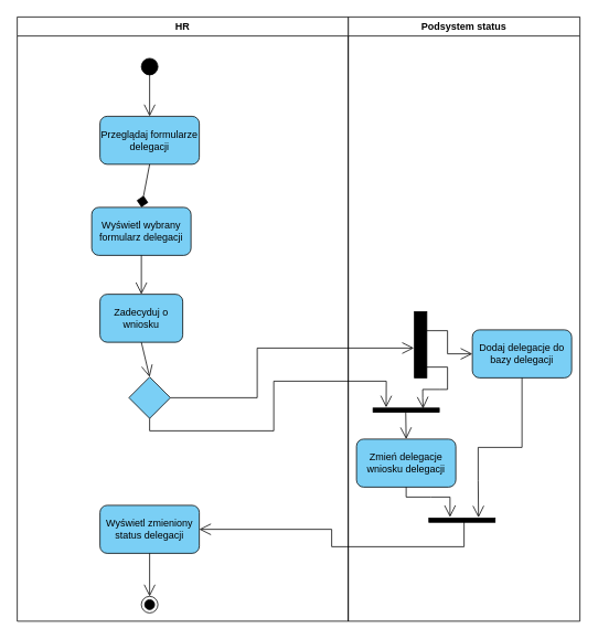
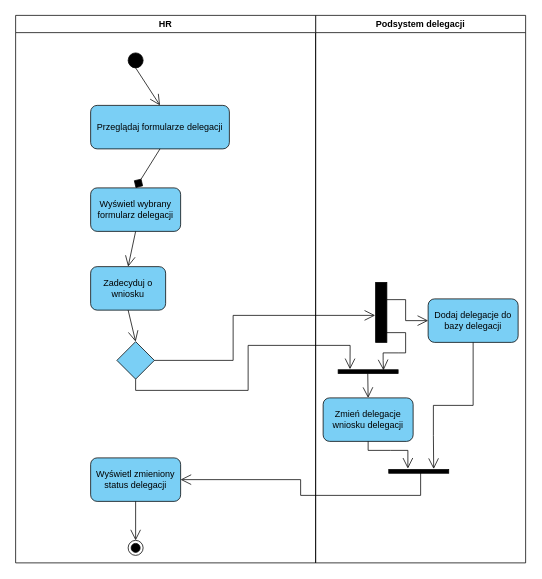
  <mxCell id="0" />
  <mxCell id="1" parent="0" />
- <mxCell id="2" value="Podsystem status" style="swimlane;whiteSpace=wrap;startSize=23;" parent="1" vertex="1"><mxGeometry x="420" y="20" width="280" height="730" as="geometry" /></mxCell>
+ <mxCell id="2" value="Podsystem delegacji" style="swimlane;whiteSpace=wrap;startSize=23;" parent="1" vertex="1"><mxGeometry x="420" y="20" width="280" height="730" as="geometry" /></mxCell>
  <mxCell id="3" value="Dodaj delegacje do bazy delegacji" style="rounded=1;whiteSpace=wrap;html=1;fillColor=light-dark(#7ACFF5,var(--ge-dark-color, #121212));" parent="2" vertex="1"><mxGeometry x="150" y="378" width="120" height="58" as="geometry" /></mxCell>
  <mxCell id="4" value="Zmień delegacje wniosku delegacji" style="rounded=1;whiteSpace=wrap;html=1;fillColor=light-dark(#7ACFF5,var(--ge-dark-color, #121212));" parent="2" vertex="1"><mxGeometry x="10" y="510" width="120" height="58" as="geometry" /></mxCell>
  <mxCell id="5" value="" style="html=1;points=[];perimeter=orthogonalPerimeter;fillColor=strokeColor;rotation=90;" parent="2" vertex="1"><mxGeometry x="135" y="568" width="5" height="80" as="geometry" /></mxCell>
  <mxCell id="6" value="" style="html=1;points=[];perimeter=orthogonalPerimeter;fillColor=strokeColor;" parent="2" vertex="1"><mxGeometry x="80" y="356" width="15" height="80" as="geometry" /></mxCell>
  <mxCell id="7" value="" style="html=1;points=[];perimeter=orthogonalPerimeter;fillColor=strokeColor;rotation=90;" parent="2" vertex="1"><mxGeometry x="67.5" y="435" width="5" height="80" as="geometry" /></mxCell>
  <mxCell id="8" value="" style="endArrow=open;endFill=1;endSize=12;html=1;rounded=0;exitX=0.99;exitY=0.288;exitDx=0;exitDy=0;entryX=0;entryY=0.5;entryDx=0;entryDy=0;exitPerimeter=0;" parent="2" source="6" target="3" edge="1"><mxGeometry width="160" relative="1" as="geometry"><mxPoint x="134.43" y="300" as="sourcePoint" /><mxPoint x="134.43" y="342" as="targetPoint" /><Array as="points"><mxPoint x="120" y="379" /><mxPoint x="120" y="407" /></Array></mxGeometry></mxCell>
  <mxCell id="9" value="" style="endArrow=open;endFill=1;endSize=12;html=1;rounded=0;exitX=0.978;exitY=0.838;exitDx=0;exitDy=0;entryX=0.123;entryY=0.244;entryDx=0;entryDy=0;exitPerimeter=0;entryPerimeter=0;" parent="2" source="6" target="7" edge="1"><mxGeometry width="160" relative="1" as="geometry"><mxPoint x="140" y="447" as="sourcePoint" /><mxPoint x="140" y="489" as="targetPoint" /><Array as="points"><mxPoint x="120" y="423" /><mxPoint x="120" y="450" /><mxPoint x="110" y="450" /><mxPoint x="90" y="450" /><mxPoint x="90" y="460" /></Array></mxGeometry></mxCell>
  <mxCell id="10" value="" style="endArrow=open;endFill=1;endSize=12;html=1;rounded=0;exitX=0.96;exitY=0.506;exitDx=0;exitDy=0;entryX=0.5;entryY=0;entryDx=0;entryDy=0;exitPerimeter=0;" parent="2" source="7" target="4" edge="1"><mxGeometry width="160" relative="1" as="geometry"><mxPoint x="10" y="460" as="sourcePoint" /><mxPoint x="10" y="502" as="targetPoint" /></mxGeometry></mxCell>
  <mxCell id="11" value="" style="endArrow=open;endFill=1;endSize=12;html=1;rounded=0;exitX=0.5;exitY=1;exitDx=0;exitDy=0;entryX=-0.151;entryY=0.251;entryDx=0;entryDy=0;entryPerimeter=0;" parent="2" source="3" target="5" edge="1"><mxGeometry width="160" relative="1" as="geometry"><mxPoint x="240" y="477" as="sourcePoint" /><mxPoint x="240" y="510" as="targetPoint" /><Array as="points"><mxPoint x="210" y="520" /><mxPoint x="157" y="520" /><mxPoint x="157" y="560" /></Array></mxGeometry></mxCell>
  <mxCell id="12" value="" style="endArrow=open;endFill=1;endSize=12;html=1;rounded=0;exitX=0.5;exitY=1;exitDx=0;exitDy=0;entryX=-0.244;entryY=0.681;entryDx=0;entryDy=0;entryPerimeter=0;" parent="2" source="4" target="5" edge="1"><mxGeometry width="160" relative="1" as="geometry"><mxPoint x="40" y="591.5" as="sourcePoint" /><mxPoint x="40" y="624.5" as="targetPoint" /><Array as="points"><mxPoint x="70" y="580" /><mxPoint x="100" y="580" /><mxPoint x="123" y="580" /></Array></mxGeometry></mxCell>
  <mxCell id="13" value="" style="endArrow=open;endFill=1;endSize=12;html=1;rounded=0;exitX=0.5;exitY=1;exitDx=0;exitDy=0;entryX=1;entryY=0.5;entryDx=0;entryDy=0;" parent="2" target="17" edge="1"><mxGeometry width="160" relative="1" as="geometry"><mxPoint x="140" y="606" as="sourcePoint" /><mxPoint x="140" y="648" as="targetPoint" /><Array as="points"><mxPoint x="140" y="640" /><mxPoint x="-20" y="640" /><mxPoint x="-20" y="619" /></Array></mxGeometry></mxCell>
  <mxCell id="14" value="HR" style="swimlane;whiteSpace=wrap;startSize=23;" parent="1" vertex="1"><mxGeometry x="20" y="20" width="400" height="730" as="geometry" /></mxCell>
- <mxCell id="15" value="Przeglądaj formularze delegacji" style="rounded=1;whiteSpace=wrap;html=1;fillColor=light-dark(#7ACFF5,var(--ge-dark-color, #121212));" parent="14" vertex="1"><mxGeometry x="100" y="120" width="120" height="58" as="geometry" /></mxCell>
+ <mxCell id="15" value="Przeglądaj formularze delegacji" style="rounded=1;whiteSpace=wrap;html=1;fillColor=light-dark(#7ACFF5,var(--ge-dark-color, #121212));" parent="14" vertex="1"><mxGeometry x="100" y="120" width="185" height="58" as="geometry" /></mxCell>
  <mxCell id="16" value="" style="ellipse;fillColor=strokeColor;html=1;" parent="14" vertex="1"><mxGeometry x="150" y="50" width="20" height="20" as="geometry" /></mxCell>
  <mxCell id="17" value="Wyświetl zmieniony status delegacji" style="rounded=1;whiteSpace=wrap;html=1;fillColor=light-dark(#7ACFF5,var(--ge-dark-color, #121212));" parent="14" vertex="1"><mxGeometry x="100" y="590" width="120" height="58" as="geometry" /></mxCell>
  <mxCell id="18" value="" style="ellipse;html=1;shape=endState;fillColor=strokeColor;" parent="14" vertex="1"><mxGeometry x="150" y="700" width="20" height="20" as="geometry" /></mxCell>
- <mxCell id="19" value="Wyświetl wybrany formularz delegacji" style="rounded=1;whiteSpace=wrap;html=1;fillColor=light-dark(#7ACFF5,var(--ge-dark-color, #121212));" parent="14" vertex="1"><mxGeometry x="90" y="230" width="120" height="58" as="geometry" /></mxCell>
+ <mxCell id="19" value="Wyświetl wybrany formularz delegacji" style="rounded=1;whiteSpace=wrap;html=1;fillColor=light-dark(#7ACFF5,var(--ge-dark-color, #121212));" parent="14" vertex="1"><mxGeometry x="100" y="230" width="120" height="58" as="geometry" /></mxCell>
  <mxCell id="20" value="Zadecyduj o wniosku" style="rounded=1;whiteSpace=wrap;html=1;fillColor=light-dark(#7ACFF5,var(--ge-dark-color, #121212));" parent="14" vertex="1"><mxGeometry x="100" y="335" width="100" height="58" as="geometry" /></mxCell>
  <mxCell id="21" value="" style="rhombus;whiteSpace=wrap;html=1;fillColor=light-dark(#7ACFF5,var(--ge-dark-color, #121212));" parent="14" vertex="1"><mxGeometry x="135" y="435" width="50" height="50" as="geometry" /></mxCell>
  <mxCell id="22" value="" style="endArrow=open;endFill=1;endSize=12;html=1;rounded=0;exitX=0.5;exitY=1;exitDx=0;exitDy=0;entryX=0.5;entryY=0;entryDx=0;entryDy=0;" parent="14" source="16" target="15" edge="1"><mxGeometry width="160" relative="1" as="geometry"><mxPoint x="230" y="390" as="sourcePoint" /><mxPoint x="390" y="390" as="targetPoint" /></mxGeometry></mxCell>
  <mxCell id="23" value="" style="endArrow=diamond;endFill=1;endSize=12;html=1;rounded=0;exitX=0.5;exitY=1;exitDx=0;exitDy=0;entryX=0.5;entryY=0;entryDx=0;entryDy=0;" parent="14" source="15" target="19" edge="1"><mxGeometry width="160" relative="1" as="geometry"><mxPoint x="259.52" y="160" as="sourcePoint" /><mxPoint x="259.52" y="210" as="targetPoint" /></mxGeometry></mxCell>
  <mxCell id="24" value="" style="endArrow=open;endFill=1;endSize=12;html=1;rounded=0;exitX=0.5;exitY=1;exitDx=0;exitDy=0;entryX=0.5;entryY=0;entryDx=0;entryDy=0;" parent="14" source="19" target="20" edge="1"><mxGeometry width="160" relative="1" as="geometry"><mxPoint x="185" y="283" as="sourcePoint" /><mxPoint x="185" y="335" as="targetPoint" /></mxGeometry></mxCell>
  <mxCell id="25" value="" style="endArrow=open;endFill=1;endSize=12;html=1;rounded=0;exitX=0.5;exitY=1;exitDx=0;exitDy=0;entryX=0.5;entryY=0;entryDx=0;entryDy=0;" parent="14" source="20" target="21" edge="1"><mxGeometry width="160" relative="1" as="geometry"><mxPoint x="190" y="393" as="sourcePoint" /><mxPoint x="190" y="440" as="targetPoint" /></mxGeometry></mxCell>
  <mxCell id="26" value="" style="endArrow=open;endFill=1;endSize=12;html=1;rounded=0;exitX=0.5;exitY=1;exitDx=0;exitDy=0;entryX=0.5;entryY=0;entryDx=0;entryDy=0;" edge="1" parent="14" source="17" target="18"><mxGeometry width="160" relative="1" as="geometry"><mxPoint x="257" y="664" as="sourcePoint" /><mxPoint x="257" y="711" as="targetPoint" /></mxGeometry></mxCell>
  <mxCell id="27" value="" style="endArrow=open;endFill=1;endSize=12;html=1;rounded=0;exitX=1;exitY=0.5;exitDx=0;exitDy=0;entryX=-0.045;entryY=0.55;entryDx=0;entryDy=0;entryPerimeter=0;" parent="1" source="21" target="6" edge="1"><mxGeometry width="160" relative="1" as="geometry"><mxPoint x="240" y="480" as="sourcePoint" /><mxPoint x="320" y="480" as="targetPoint" /><Array as="points"><mxPoint x="310" y="480" /><mxPoint x="310" y="420" /></Array></mxGeometry></mxCell>
  <mxCell id="28" value="" style="endArrow=open;endFill=1;endSize=12;html=1;rounded=0;exitX=0.5;exitY=1;exitDx=0;exitDy=0;entryX=-0.156;entryY=0.802;entryDx=0;entryDy=0;entryPerimeter=0;" parent="1" source="21" target="7" edge="1"><mxGeometry width="160" relative="1" as="geometry"><mxPoint x="140" y="505" as="sourcePoint" /><mxPoint x="466" y="491" as="targetPoint" /><Array as="points"><mxPoint x="180" y="520" /><mxPoint x="330" y="520" /><mxPoint x="330" y="460" /><mxPoint x="466" y="460" /></Array></mxGeometry></mxCell>
